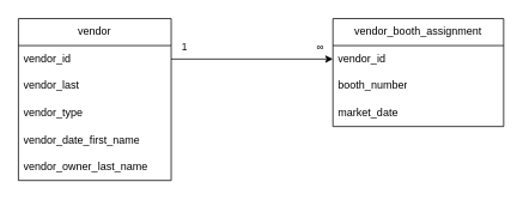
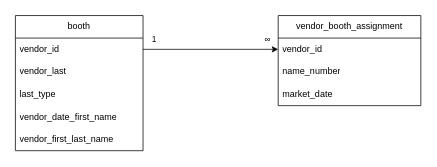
  <mxCell id="0" />
  <mxCell id="1" parent="0" />
- <mxCell id="2" value="vendor" style="swimlane;fontStyle=0;childLayout=stackLayout;horizontal=1;startSize=30;horizontalStack=0;resizeParent=1;resizeParentMax=0;resizeLast=0;collapsible=1;marginBottom=0;whiteSpace=wrap;html=1;" vertex="1" parent="1"><mxGeometry x="20" y="20" width="170" height="180" as="geometry" /></mxCell>
+ <mxCell id="2" value="booth" style="swimlane;fontStyle=0;childLayout=stackLayout;horizontal=1;startSize=30;horizontalStack=0;resizeParent=1;resizeParentMax=0;resizeLast=0;collapsible=1;marginBottom=0;whiteSpace=wrap;html=1;" vertex="1" parent="1"><mxGeometry x="20" y="20" width="170" height="180" as="geometry" /></mxCell>
  <mxCell id="3" value="&lt;span style=&quot;text-align: center; text-wrap-mode: nowrap;&quot;&gt;vendor_id&lt;/span&gt;" style="text;strokeColor=none;fillColor=none;align=left;verticalAlign=middle;spacingLeft=4;spacingRight=4;overflow=hidden;points=[[0,0.5],[1,0.5]];portConstraint=eastwest;rotatable=0;whiteSpace=wrap;html=1;" vertex="1" parent="2"><mxGeometry y="30" width="170" height="30" as="geometry" /></mxCell>
  <mxCell id="4" value="&lt;span style=&quot;text-align: center; text-wrap-mode: nowrap;&quot;&gt;vendor_last&lt;/span&gt;" style="text;strokeColor=none;fillColor=none;align=left;verticalAlign=middle;spacingLeft=4;spacingRight=4;overflow=hidden;points=[[0,0.5],[1,0.5]];portConstraint=eastwest;rotatable=0;whiteSpace=wrap;html=1;" vertex="1" parent="2"><mxGeometry y="60" width="170" height="30" as="geometry" /></mxCell>
- <mxCell id="5" value="&lt;span style=&quot;text-align: center; text-wrap-mode: nowrap;&quot;&gt;vendor_type&lt;/span&gt;" style="text;strokeColor=none;fillColor=none;align=left;verticalAlign=middle;spacingLeft=4;spacingRight=4;overflow=hidden;points=[[0,0.5],[1,0.5]];portConstraint=eastwest;rotatable=0;whiteSpace=wrap;html=1;" vertex="1" parent="2"><mxGeometry y="90" width="170" height="30" as="geometry" /></mxCell>
+ <mxCell id="5" value="&lt;span style=&quot;text-align: center; text-wrap-mode: nowrap;&quot;&gt;last_type&lt;/span&gt;" style="text;strokeColor=none;fillColor=none;align=left;verticalAlign=middle;spacingLeft=4;spacingRight=4;overflow=hidden;points=[[0,0.5],[1,0.5]];portConstraint=eastwest;rotatable=0;whiteSpace=wrap;html=1;" vertex="1" parent="2"><mxGeometry y="90" width="170" height="30" as="geometry" /></mxCell>
  <mxCell id="6" value="&lt;span style=&quot;text-align: center; text-wrap-mode: nowrap;&quot;&gt;vendor_date_first_name&lt;/span&gt;" style="text;strokeColor=none;fillColor=none;align=left;verticalAlign=middle;spacingLeft=4;spacingRight=4;overflow=hidden;points=[[0,0.5],[1,0.5]];portConstraint=eastwest;rotatable=0;whiteSpace=wrap;html=1;" vertex="1" parent="2"><mxGeometry y="120" width="170" height="30" as="geometry" /></mxCell>
- <mxCell id="7" value="&lt;span style=&quot;text-align: center; text-wrap-mode: nowrap;&quot;&gt;vendor_owner_last_name&lt;/span&gt;" style="text;strokeColor=none;fillColor=none;align=left;verticalAlign=middle;spacingLeft=4;spacingRight=4;overflow=hidden;points=[[0,0.5],[1,0.5]];portConstraint=eastwest;rotatable=0;whiteSpace=wrap;html=1;" vertex="1" parent="2"><mxGeometry y="150" width="170" height="30" as="geometry" /></mxCell>
+ <mxCell id="7" value="&lt;span style=&quot;text-align: center; text-wrap-mode: nowrap;&quot;&gt;vendor_first_last_name&lt;/span&gt;" style="text;strokeColor=none;fillColor=none;align=left;verticalAlign=middle;spacingLeft=4;spacingRight=4;overflow=hidden;points=[[0,0.5],[1,0.5]];portConstraint=eastwest;rotatable=0;whiteSpace=wrap;html=1;" vertex="1" parent="2"><mxGeometry y="150" width="170" height="30" as="geometry" /></mxCell>
  <mxCell id="8" value="vendor_booth_assignment" style="swimlane;fontStyle=0;childLayout=stackLayout;horizontal=1;startSize=30;horizontalStack=0;resizeParent=1;resizeParentMax=0;resizeLast=0;collapsible=1;marginBottom=0;whiteSpace=wrap;html=1;" vertex="1" parent="1"><mxGeometry x="370" y="20" width="190" height="120" as="geometry" /></mxCell>
  <mxCell id="9" value="vendor_id" style="text;strokeColor=none;fillColor=none;align=left;verticalAlign=middle;spacingLeft=4;spacingRight=4;overflow=hidden;points=[[0,0.5],[1,0.5]];portConstraint=eastwest;rotatable=0;whiteSpace=wrap;html=1;" vertex="1" parent="8"><mxGeometry y="30" width="190" height="30" as="geometry" /></mxCell>
- <mxCell id="10" value="booth_number" style="text;strokeColor=none;fillColor=none;align=left;verticalAlign=middle;spacingLeft=4;spacingRight=4;overflow=hidden;points=[[0,0.5],[1,0.5]];portConstraint=eastwest;rotatable=0;whiteSpace=wrap;html=1;" vertex="1" parent="8"><mxGeometry y="60" width="190" height="30" as="geometry" /></mxCell>
+ <mxCell id="10" value="name_number" style="text;strokeColor=none;fillColor=none;align=left;verticalAlign=middle;spacingLeft=4;spacingRight=4;overflow=hidden;points=[[0,0.5],[1,0.5]];portConstraint=eastwest;rotatable=0;whiteSpace=wrap;html=1;" vertex="1" parent="8"><mxGeometry y="60" width="190" height="30" as="geometry" /></mxCell>
  <mxCell id="11" value="market_date" style="text;strokeColor=none;fillColor=none;align=left;verticalAlign=middle;spacingLeft=4;spacingRight=4;overflow=hidden;points=[[0,0.5],[1,0.5]];portConstraint=eastwest;rotatable=0;whiteSpace=wrap;html=1;" vertex="1" parent="8"><mxGeometry y="90" width="190" height="30" as="geometry" /></mxCell>
  <mxCell id="12" value="" style="endArrow=classic;html=1;rounded=0;exitX=1;exitY=0.5;exitDx=0;exitDy=0;entryX=0;entryY=0.5;entryDx=0;entryDy=0;" edge="1" parent="1" source="3" target="9"><mxGeometry relative="1" as="geometry"><mxPoint x="210" y="110" as="sourcePoint" /><mxPoint x="370" y="110" as="targetPoint" /></mxGeometry></mxCell>
  <mxCell id="13" value="1" style="edgeLabel;resizable=0;html=1;;align=left;verticalAlign=bottom;" connectable="0" vertex="1" parent="12"><mxGeometry x="-1" relative="1" as="geometry"><mxPoint x="10" y="-5" as="offset" /></mxGeometry></mxCell>
  <mxCell id="14" value="∞" style="edgeLabel;resizable=0;html=1;;align=right;verticalAlign=bottom;" connectable="0" vertex="1" parent="12"><mxGeometry x="1" relative="1" as="geometry"><mxPoint x="-10" y="-5" as="offset" /></mxGeometry></mxCell>
